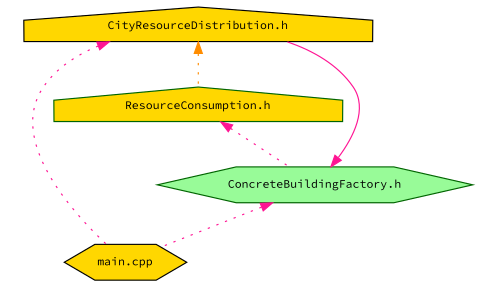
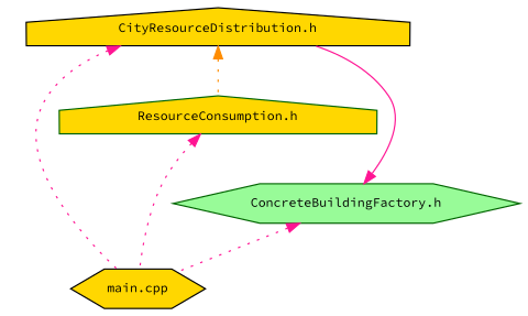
  digraph {
    fontname="Source Code Pro"
    node [color=black fillcolor=gold fontname="Source Code Pro" fontsize=10 shape=house style=filled]
    edge [color=deeppink dir=back fontname="Source Code Pro" fontsize=10 labelfontname=Helvetica labelfontsize=10 style=dotted]
    n1 [fontcolor=black height=0.2 label="CityResourceDistribution.h" width=0.4]
    n2 [height=0.2 label="main.cpp" shape=hexagon width=0.4]
    n3 [color=darkgreen height=0.2 label="ResourceConsumption.h" width=0.4]
    n4 [color=darkgreen fillcolor=palegreen height=0.2 label="ConcreteBuildingFactory.h" shape=hexagon width=0.4]
    n1 -> n2
    n1 -> n3 [color=darkorange]
-   n3 -> n4
+   n3 -> n2
    n4 -> n1 [style=solid]
    n4 -> n2
  }
